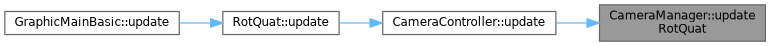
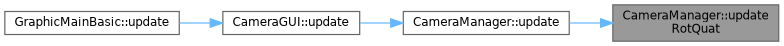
  digraph {
    rankdir=RL
    node [color=grey40 fillcolor=white fontname=Helvetica fontsize=10 shape=box style=filled]
    edge [color=steelblue1 dir=back fontname=Helvetica fontsize=10 labelfontname=Helvetica labelfontsize=10 style=solid]
    n1 [color=gray40 fillcolor=grey60 fontcolor=black height=0.2 label="CameraManager::update\lRotQuat" width=0.4]
-   n2 [height=0.2 label="CameraController::update" width=0.4]
-   n3 [height=0.2 label="RotQuat::update" width=0.4]
+   n2 [height=0.2 label="CameraManager::update" width=0.4]
+   n3 [height=0.2 label="CameraGUI::update" width=0.4]
    n4 [height=0.2 label="GraphicMainBasic::update" width=0.4]
    n1 -> n2
    n2 -> n3
    n3 -> n4
  }
